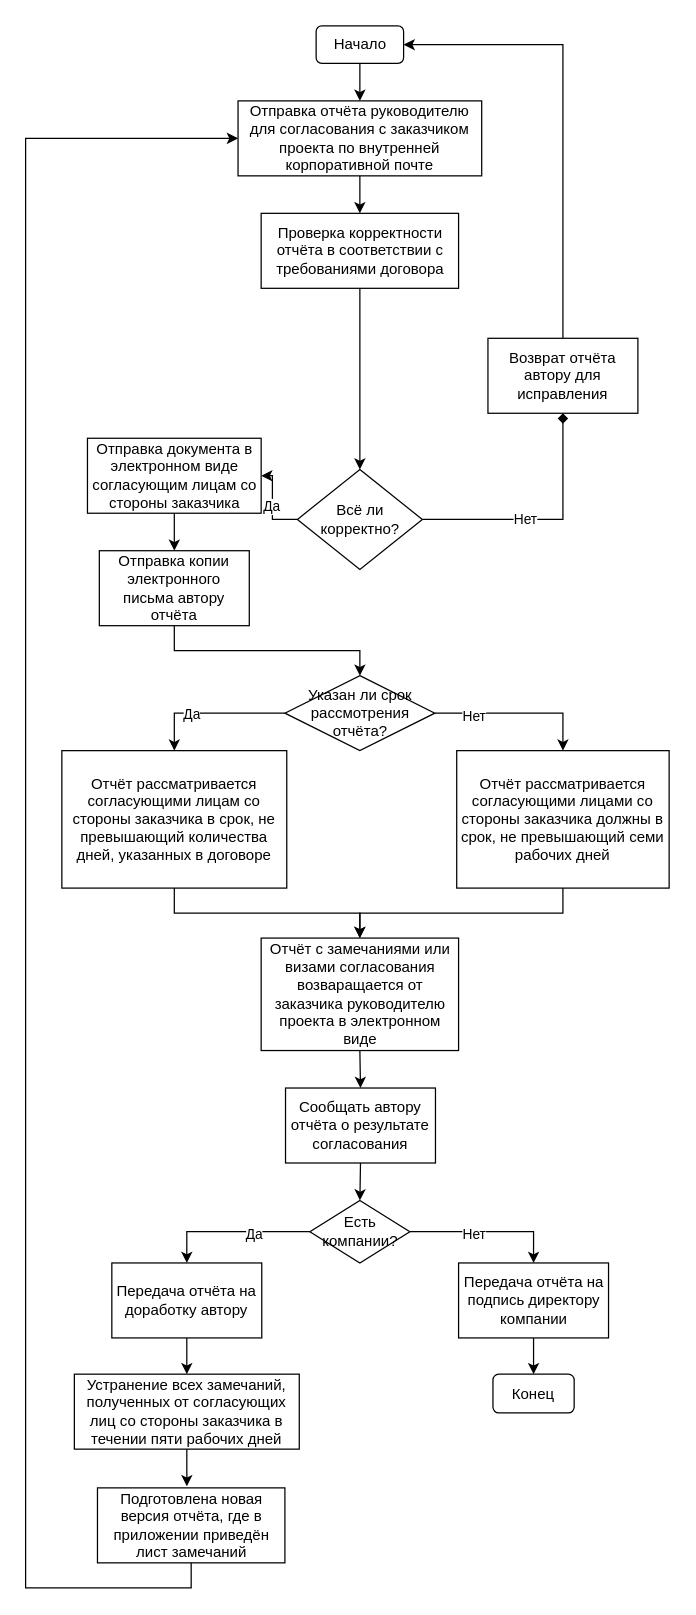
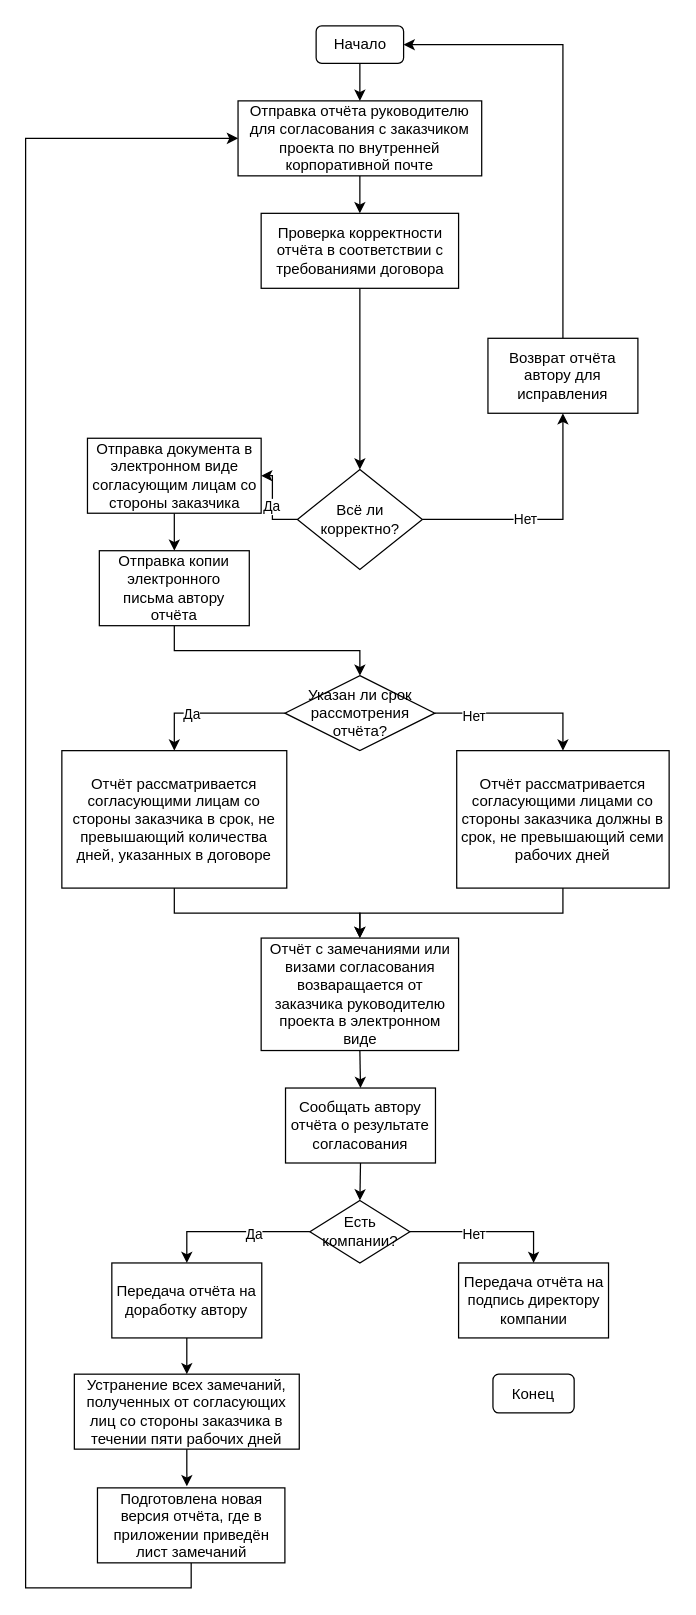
  <mxCell id="0" />
  <mxCell id="1" parent="0" />
  <mxCell id="2" style="edgeStyle=orthogonalEdgeStyle;rounded=0;orthogonalLoop=1;jettySize=auto;html=1;exitX=0.5;exitY=1;exitDx=0;exitDy=0;entryX=0.5;entryY=0;entryDx=0;entryDy=0;" edge="1" parent="1" source="3" target="5"><mxGeometry relative="1" as="geometry" /></mxCell>
  <mxCell id="3" value="Начало" style="rounded=1;whiteSpace=wrap;html=1;" vertex="1" parent="1"><mxGeometry x="252.5" y="20" width="70" height="30" as="geometry" /></mxCell>
  <mxCell id="4" style="edgeStyle=orthogonalEdgeStyle;rounded=0;orthogonalLoop=1;jettySize=auto;html=1;exitX=0.5;exitY=1;exitDx=0;exitDy=0;entryX=0.5;entryY=0;entryDx=0;entryDy=0;" edge="1" parent="1" source="5" target="7"><mxGeometry relative="1" as="geometry" /></mxCell>
  <mxCell id="5" value="Отправка отчёта руководителю для согласования с заказчиком проекта по внутренней корпоративной почте" style="rounded=0;whiteSpace=wrap;html=1;" vertex="1" parent="1"><mxGeometry x="190" y="80" width="195" height="60" as="geometry" /></mxCell>
  <mxCell id="6" style="edgeStyle=orthogonalEdgeStyle;rounded=0;orthogonalLoop=1;jettySize=auto;html=1;exitX=0.5;exitY=1;exitDx=0;exitDy=0;entryX=0.5;entryY=0;entryDx=0;entryDy=0;" edge="1" parent="1" source="7" target="12"><mxGeometry relative="1" as="geometry" /></mxCell>
  <mxCell id="7" value="Проверка корректности отчёта в соответствии с требованиями договора" style="rounded=0;whiteSpace=wrap;html=1;" vertex="1" parent="1"><mxGeometry x="208.5" y="170" width="158" height="60" as="geometry" /></mxCell>
- <mxCell id="8" style="edgeStyle=orthogonalEdgeStyle;rounded=0;orthogonalLoop=1;jettySize=auto;html=1;exitX=1;exitY=0.5;exitDx=0;exitDy=0;endArrow=diamond;" edge="1" parent="1" source="12" target="14"><mxGeometry relative="1" as="geometry" /></mxCell>
+ <mxCell id="8" style="edgeStyle=orthogonalEdgeStyle;rounded=0;orthogonalLoop=1;jettySize=auto;html=1;exitX=1;exitY=0.5;exitDx=0;exitDy=0;" edge="1" parent="1" source="12" target="14"><mxGeometry relative="1" as="geometry" /></mxCell>
  <mxCell id="9" value="Нет" style="edgeLabel;html=1;align=center;verticalAlign=middle;resizable=0;points=[];" vertex="1" connectable="0" parent="8"><mxGeometry x="-0.17" y="1" relative="1" as="geometry"><mxPoint as="offset" /></mxGeometry></mxCell>
  <mxCell id="10" style="edgeStyle=orthogonalEdgeStyle;rounded=0;orthogonalLoop=1;jettySize=auto;html=1;exitX=0;exitY=0.5;exitDx=0;exitDy=0;" edge="1" parent="1" source="12" target="16"><mxGeometry relative="1" as="geometry" /></mxCell>
  <mxCell id="11" value="Да" style="edgeLabel;html=1;align=center;verticalAlign=middle;resizable=0;points=[];" vertex="1" connectable="0" parent="10"><mxGeometry x="-0.023" y="1" relative="1" as="geometry"><mxPoint as="offset" /></mxGeometry></mxCell>
  <mxCell id="12" value="Всё ли корректно?" style="rhombus;whiteSpace=wrap;html=1;" vertex="1" parent="1"><mxGeometry x="237.5" y="375" width="100" height="80" as="geometry" /></mxCell>
  <mxCell id="13" style="edgeStyle=orthogonalEdgeStyle;rounded=0;orthogonalLoop=1;jettySize=auto;html=1;exitX=0.5;exitY=0;exitDx=0;exitDy=0;entryX=1;entryY=0.5;entryDx=0;entryDy=0;" edge="1" parent="1" source="14" target="3"><mxGeometry relative="1" as="geometry" /></mxCell>
  <mxCell id="14" value="Возврат отчёта автору для исправления" style="rounded=0;whiteSpace=wrap;html=1;" vertex="1" parent="1"><mxGeometry x="390" y="270" width="120" height="60" as="geometry" /></mxCell>
  <mxCell id="15" style="edgeStyle=orthogonalEdgeStyle;rounded=0;orthogonalLoop=1;jettySize=auto;html=1;exitX=0.5;exitY=1;exitDx=0;exitDy=0;entryX=0.5;entryY=0;entryDx=0;entryDy=0;" edge="1" parent="1" source="16" target="18"><mxGeometry relative="1" as="geometry" /></mxCell>
  <mxCell id="16" value="Отправка документа в электронном виде согласующим лицам со стороны заказчика" style="rounded=0;whiteSpace=wrap;html=1;" vertex="1" parent="1"><mxGeometry x="69.5" y="350" width="139" height="60" as="geometry" /></mxCell>
  <mxCell id="17" style="edgeStyle=orthogonalEdgeStyle;rounded=0;orthogonalLoop=1;jettySize=auto;html=1;exitX=0.5;exitY=1;exitDx=0;exitDy=0;" edge="1" parent="1" source="18" target="23"><mxGeometry relative="1" as="geometry" /></mxCell>
  <mxCell id="18" value="Отправка копии электронного письма автору отчёта" style="rounded=0;whiteSpace=wrap;html=1;" vertex="1" parent="1"><mxGeometry x="79" y="440" width="120" height="60" as="geometry" /></mxCell>
  <mxCell id="19" style="edgeStyle=orthogonalEdgeStyle;rounded=0;orthogonalLoop=1;jettySize=auto;html=1;exitX=0;exitY=0.5;exitDx=0;exitDy=0;" edge="1" parent="1" source="23" target="25"><mxGeometry relative="1" as="geometry" /></mxCell>
  <mxCell id="20" value="Да" style="edgeLabel;html=1;align=center;verticalAlign=middle;resizable=0;points=[];" vertex="1" connectable="0" parent="19"><mxGeometry x="0.258" relative="1" as="geometry"><mxPoint as="offset" /></mxGeometry></mxCell>
  <mxCell id="21" style="edgeStyle=orthogonalEdgeStyle;rounded=0;orthogonalLoop=1;jettySize=auto;html=1;exitX=1;exitY=0.5;exitDx=0;exitDy=0;entryX=0.5;entryY=0;entryDx=0;entryDy=0;" edge="1" parent="1" source="23" target="27"><mxGeometry relative="1" as="geometry" /></mxCell>
  <mxCell id="22" value="Нет" style="edgeLabel;html=1;align=center;verticalAlign=middle;resizable=0;points=[];" vertex="1" connectable="0" parent="21"><mxGeometry x="-0.537" y="-2" relative="1" as="geometry"><mxPoint as="offset" /></mxGeometry></mxCell>
  <mxCell id="23" value="Указан ли срок рассмотрения отчёта?" style="rhombus;whiteSpace=wrap;html=1;" vertex="1" parent="1"><mxGeometry x="227.5" y="540" width="120" height="60" as="geometry" /></mxCell>
  <mxCell id="24" style="edgeStyle=orthogonalEdgeStyle;rounded=0;orthogonalLoop=1;jettySize=auto;html=1;exitX=0.5;exitY=1;exitDx=0;exitDy=0;entryX=0.5;entryY=0;entryDx=0;entryDy=0;" edge="1" parent="1" source="25" target="29"><mxGeometry relative="1" as="geometry" /></mxCell>
  <mxCell id="25" value="Отчёт рассматривается согласующими лицам со стороны заказчика в срок, не превышающий количества дней, указанных в договоре" style="rounded=0;whiteSpace=wrap;html=1;" vertex="1" parent="1"><mxGeometry x="49" y="600" width="180" height="110" as="geometry" /></mxCell>
  <mxCell id="26" style="edgeStyle=orthogonalEdgeStyle;rounded=0;orthogonalLoop=1;jettySize=auto;html=1;exitX=0.5;exitY=1;exitDx=0;exitDy=0;entryX=0.5;entryY=0;entryDx=0;entryDy=0;" edge="1" parent="1" source="27" target="29"><mxGeometry relative="1" as="geometry" /></mxCell>
  <mxCell id="27" value="Отчёт рассматривается согласующими лицами со стороны заказчика должны в срок, не превышающий семи рабочих дней" style="rounded=0;whiteSpace=wrap;html=1;" vertex="1" parent="1"><mxGeometry x="365" y="600" width="170" height="110" as="geometry" /></mxCell>
  <mxCell id="28" style="edgeStyle=orthogonalEdgeStyle;rounded=0;orthogonalLoop=1;jettySize=auto;html=1;exitX=0.5;exitY=1;exitDx=0;exitDy=0;entryX=0.5;entryY=0;entryDx=0;entryDy=0;" edge="1" parent="1" source="29" target="31"><mxGeometry relative="1" as="geometry" /></mxCell>
  <mxCell id="29" value="Отчёт с замечаниями или визами согласования возваращается от заказчика руководителю проекта в электронном виде" style="rounded=0;whiteSpace=wrap;html=1;" vertex="1" parent="1"><mxGeometry x="208.5" y="750" width="158" height="90" as="geometry" /></mxCell>
  <mxCell id="30" style="edgeStyle=orthogonalEdgeStyle;rounded=0;orthogonalLoop=1;jettySize=auto;html=1;exitX=0.5;exitY=1;exitDx=0;exitDy=0;entryX=0.5;entryY=0;entryDx=0;entryDy=0;" edge="1" parent="1" source="31" target="36"><mxGeometry relative="1" as="geometry" /></mxCell>
  <mxCell id="31" value="Сообщать автору отчёта о результате согласования" style="rounded=0;whiteSpace=wrap;html=1;" vertex="1" parent="1"><mxGeometry x="228" y="870" width="120" height="60" as="geometry" /></mxCell>
  <mxCell id="32" style="edgeStyle=orthogonalEdgeStyle;rounded=0;orthogonalLoop=1;jettySize=auto;html=1;exitX=0;exitY=0.5;exitDx=0;exitDy=0;entryX=0.5;entryY=0;entryDx=0;entryDy=0;" edge="1" parent="1" source="36" target="38"><mxGeometry relative="1" as="geometry" /></mxCell>
  <mxCell id="33" value="Да" style="edgeLabel;html=1;align=center;verticalAlign=middle;resizable=0;points=[];" vertex="1" connectable="0" parent="32"><mxGeometry x="-0.275" y="1" relative="1" as="geometry"><mxPoint as="offset" /></mxGeometry></mxCell>
  <mxCell id="34" style="edgeStyle=orthogonalEdgeStyle;rounded=0;orthogonalLoop=1;jettySize=auto;html=1;exitX=1;exitY=0.5;exitDx=0;exitDy=0;entryX=0.5;entryY=0;entryDx=0;entryDy=0;" edge="1" parent="1" source="36" target="40"><mxGeometry relative="1" as="geometry" /></mxCell>
  <mxCell id="35" value="Нет" style="edgeLabel;html=1;align=center;verticalAlign=middle;resizable=0;points=[];" vertex="1" connectable="0" parent="34"><mxGeometry x="-0.183" y="-1" relative="1" as="geometry"><mxPoint as="offset" /></mxGeometry></mxCell>
  <mxCell id="36" value="Есть компании?" style="rhombus;whiteSpace=wrap;html=1;" vertex="1" parent="1"><mxGeometry x="247.5" y="960" width="80" height="50" as="geometry" /></mxCell>
  <mxCell id="37" style="edgeStyle=orthogonalEdgeStyle;rounded=0;orthogonalLoop=1;jettySize=auto;html=1;exitX=0.5;exitY=1;exitDx=0;exitDy=0;entryX=0.5;entryY=0;entryDx=0;entryDy=0;" edge="1" parent="1" source="38" target="42"><mxGeometry relative="1" as="geometry" /></mxCell>
  <mxCell id="38" value="Передача отчёта на доработку автору" style="rounded=0;whiteSpace=wrap;html=1;" vertex="1" parent="1"><mxGeometry x="89" y="1010" width="120" height="60" as="geometry" /></mxCell>
- <mxCell id="39" style="edgeStyle=orthogonalEdgeStyle;rounded=0;orthogonalLoop=1;jettySize=auto;html=1;exitX=0.5;exitY=1;exitDx=0;exitDy=0;entryX=0.5;entryY=0;entryDx=0;entryDy=0;" edge="1" parent="1" source="40" target="41"><mxGeometry relative="1" as="geometry" /></mxCell>
  <mxCell id="40" value="Передача отчёта на подпись директору компании" style="rounded=0;whiteSpace=wrap;html=1;" vertex="1" parent="1"><mxGeometry x="366.5" y="1010" width="120" height="60" as="geometry" /></mxCell>
  <mxCell id="41" value="Конец" style="rounded=1;whiteSpace=wrap;html=1;" vertex="1" parent="1"><mxGeometry x="394" y="1099" width="65" height="31" as="geometry" /></mxCell>
  <mxCell id="42" value="Устранение всех замечаний, полученных от согласующих лиц со стороны заказчика в течении пяти рабочих дней" style="rounded=0;whiteSpace=wrap;html=1;" vertex="1" parent="1"><mxGeometry x="59" y="1099" width="180" height="60" as="geometry" /></mxCell>
  <mxCell id="43" style="edgeStyle=orthogonalEdgeStyle;rounded=0;orthogonalLoop=1;jettySize=auto;html=1;exitX=0.5;exitY=1;exitDx=0;exitDy=0;entryX=0;entryY=0.5;entryDx=0;entryDy=0;" edge="1" parent="1" source="44" target="5"><mxGeometry relative="1" as="geometry"><Array as="points"><mxPoint x="153" y="1270" /><mxPoint x="20" y="1270" /><mxPoint x="20" y="110" /></Array></mxGeometry></mxCell>
  <mxCell id="44" value="Подготовлена новая версия отчёта, где в приложении приведён лист замечаний" style="rounded=0;whiteSpace=wrap;html=1;" vertex="1" parent="1"><mxGeometry x="77.5" y="1190" width="150" height="60" as="geometry" /></mxCell>
  <mxCell id="45" style="edgeStyle=orthogonalEdgeStyle;rounded=0;orthogonalLoop=1;jettySize=auto;html=1;exitX=0.5;exitY=1;exitDx=0;exitDy=0;entryX=0.477;entryY=-0.021;entryDx=0;entryDy=0;entryPerimeter=0;" edge="1" parent="1" source="42" target="44"><mxGeometry relative="1" as="geometry" /></mxCell>
